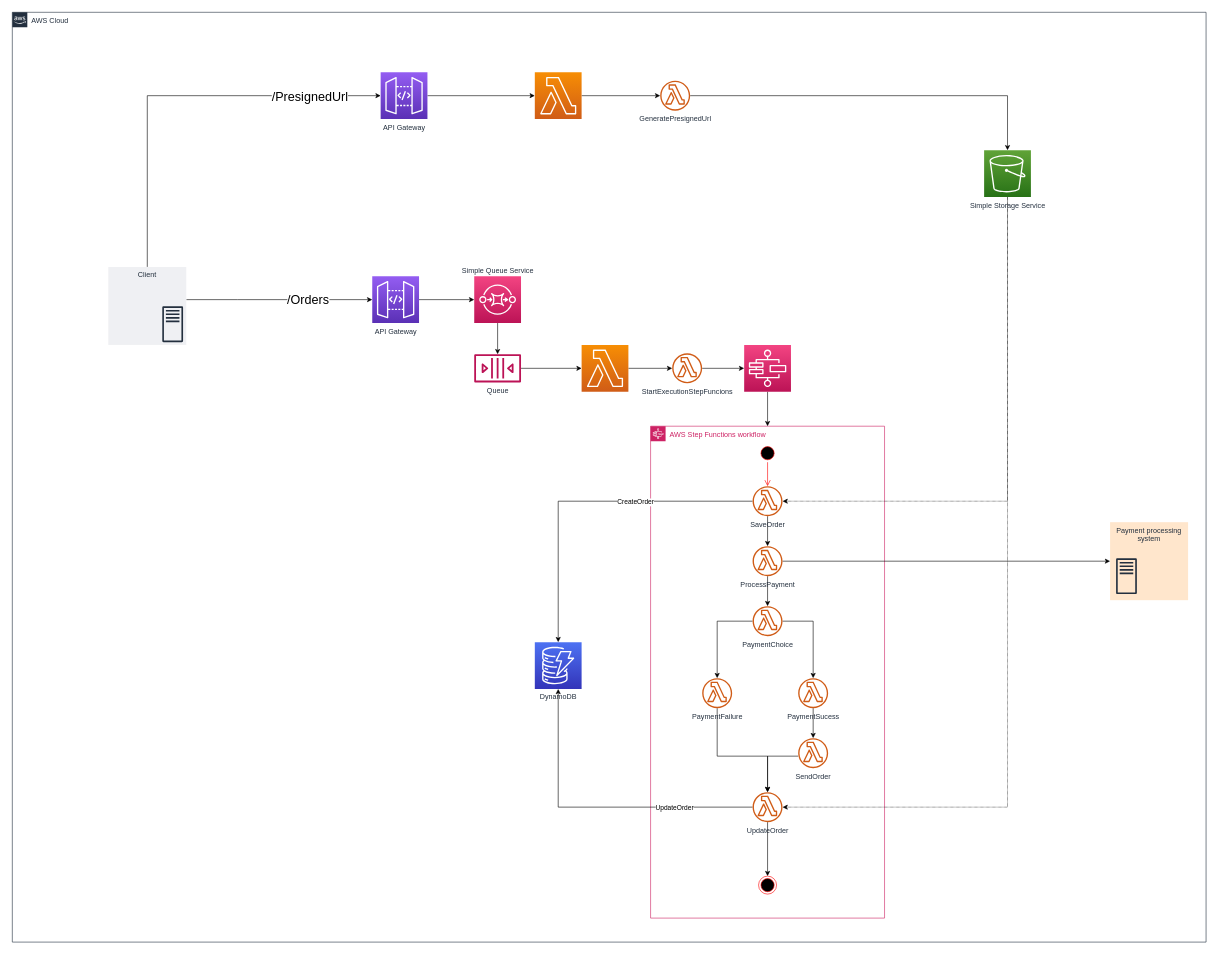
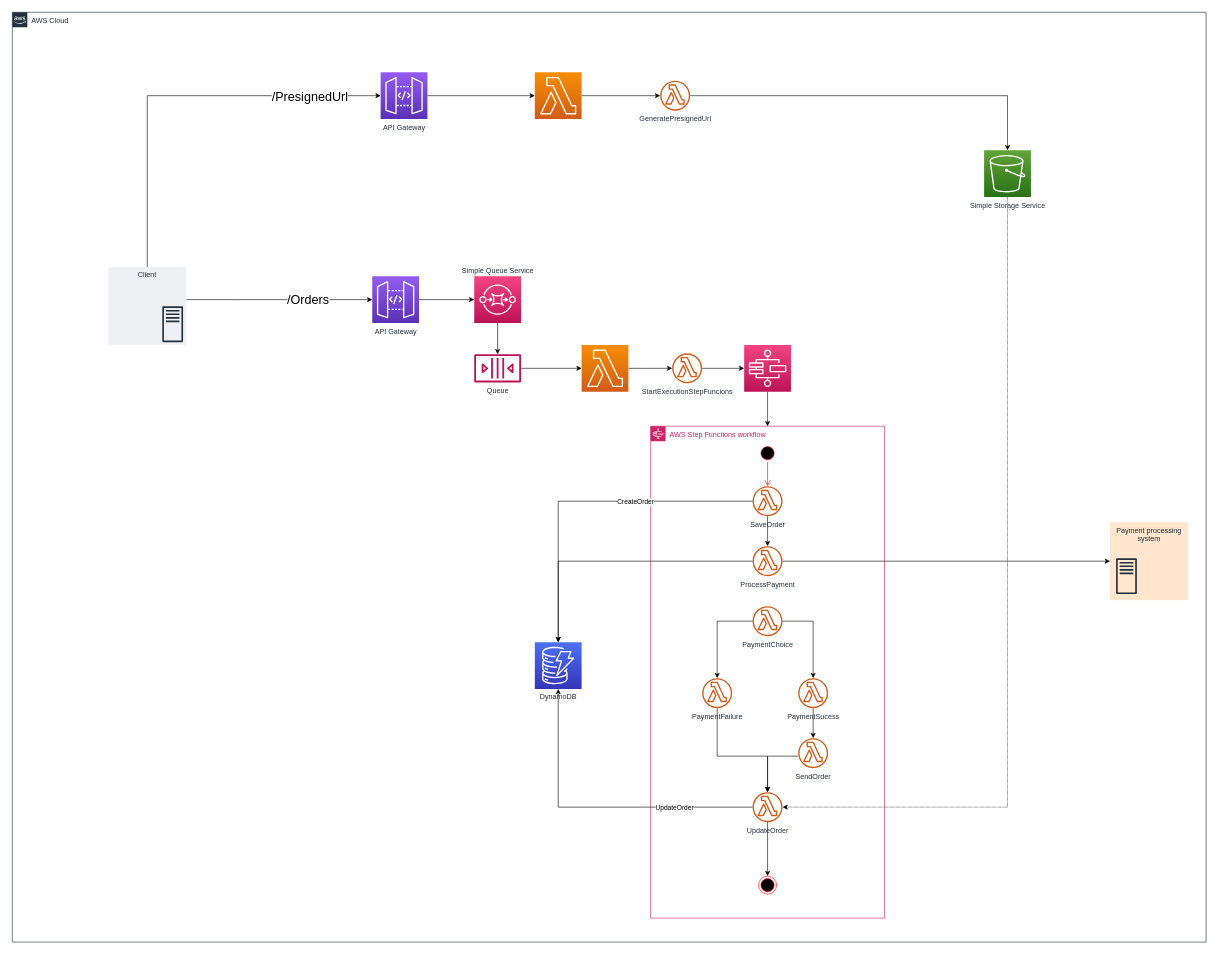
  <mxCell id="0" />
  <mxCell id="1" parent="0" />
  <mxCell id="2" value="AWS Cloud" style="points=[[0,0],[0.25,0],[0.5,0],[0.75,0],[1,0],[1,0.25],[1,0.5],[1,0.75],[1,1],[0.75,1],[0.5,1],[0.25,1],[0,1],[0,0.75],[0,0.5],[0,0.25]];outlineConnect=0;gradientColor=none;html=1;whiteSpace=wrap;fontSize=12;fontStyle=0;shape=mxgraph.aws4.group;grIcon=mxgraph.aws4.group_aws_cloud_alt;strokeColor=#232F3E;fillColor=none;verticalAlign=top;align=left;spacingLeft=30;fontColor=#232F3E;dashed=0;" parent="1" vertex="1"><mxGeometry x="20" y="20" width="1990" height="1550" as="geometry" /></mxCell>
  <mxCell id="3" style="edgeStyle=orthogonalEdgeStyle;rounded=0;orthogonalLoop=1;jettySize=auto;html=1;" parent="1" source="8" target="12" edge="1"><mxGeometry relative="1" as="geometry"><Array as="points"><mxPoint x="395" y="499" /></Array></mxGeometry></mxCell>
  <mxCell id="4" value="&lt;font style=&quot;font-size: 21px&quot;&gt;/Orders&lt;br&gt;&lt;/font&gt;" style="edgeLabel;html=1;align=center;verticalAlign=middle;resizable=0;points=[];" parent="3" vertex="1" connectable="0"><mxGeometry x="0.3" y="2" relative="1" as="geometry"><mxPoint as="offset" /></mxGeometry></mxCell>
  <mxCell id="5" style="edgeStyle=orthogonalEdgeStyle;rounded=0;orthogonalLoop=1;jettySize=auto;html=1;" edge="1" parent="1" source="8" target="53"><mxGeometry relative="1" as="geometry"><Array as="points"><mxPoint x="245" y="159" /></Array></mxGeometry></mxCell>
  <mxCell id="6" value="/" style="edgeLabel;html=1;align=center;verticalAlign=middle;resizable=0;points=[];" vertex="1" connectable="0" parent="5"><mxGeometry x="0.633" relative="1" as="geometry"><mxPoint as="offset" /></mxGeometry></mxCell>
  <mxCell id="7" value="&lt;font style=&quot;font-size: 21px&quot;&gt;/PresignedUrl&lt;/font&gt;" style="edgeLabel;html=1;align=center;verticalAlign=middle;resizable=0;points=[];" vertex="1" connectable="0" parent="5"><mxGeometry x="0.645" relative="1" as="geometry"><mxPoint x="1" as="offset" /></mxGeometry></mxCell>
  <mxCell id="8" value="Client" style="fillColor=#EFF0F3;strokeColor=none;dashed=0;verticalAlign=top;fontStyle=0;fontColor=#232F3D;" parent="1" vertex="1"><mxGeometry x="180" y="444.5" width="130" height="130" as="geometry" /></mxCell>
  <mxCell id="9" value="" style="outlineConnect=0;fontColor=#232F3E;gradientColor=none;fillColor=#232F3E;strokeColor=none;dashed=0;verticalLabelPosition=bottom;verticalAlign=top;align=center;html=1;fontSize=12;fontStyle=0;aspect=fixed;pointerEvents=1;shape=mxgraph.aws4.traditional_server;" parent="1" vertex="1"><mxGeometry x="270" y="510" width="34.62" height="60" as="geometry" /></mxCell>
  <mxCell id="10" value="AWS Step Functions workflow" style="points=[[0,0],[0.25,0],[0.5,0],[0.75,0],[1,0],[1,0.25],[1,0.5],[1,0.75],[1,1],[0.75,1],[0.5,1],[0.25,1],[0,1],[0,0.75],[0,0.5],[0,0.25]];outlineConnect=0;gradientColor=none;html=1;whiteSpace=wrap;fontSize=12;fontStyle=0;shape=mxgraph.aws4.group;grIcon=mxgraph.aws4.group_aws_step_functions_workflow;strokeColor=#CD2264;fillColor=none;verticalAlign=top;align=left;spacingLeft=30;fontColor=#CD2264;dashed=0;" parent="1" vertex="1"><mxGeometry x="1084" y="710" width="390" height="820" as="geometry" /></mxCell>
  <mxCell id="11" style="edgeStyle=orthogonalEdgeStyle;rounded=0;orthogonalLoop=1;jettySize=auto;html=1;" parent="1" source="12" target="14" edge="1"><mxGeometry relative="1" as="geometry" /></mxCell>
  <mxCell id="12" value="API Gateway" style="outlineConnect=0;fontColor=#232F3E;gradientColor=#945DF2;gradientDirection=north;fillColor=#5A30B5;strokeColor=#ffffff;dashed=0;verticalLabelPosition=bottom;verticalAlign=top;align=center;html=1;fontSize=12;fontStyle=0;aspect=fixed;shape=mxgraph.aws4.resourceIcon;resIcon=mxgraph.aws4.api_gateway;" parent="1" vertex="1"><mxGeometry x="620" y="460" width="78" height="78" as="geometry" /></mxCell>
  <mxCell id="13" style="edgeStyle=orthogonalEdgeStyle;rounded=0;orthogonalLoop=1;jettySize=auto;html=1;" parent="1" source="14" target="16" edge="1"><mxGeometry relative="1" as="geometry" /></mxCell>
  <mxCell id="14" value="Simple Queue Service" style="outlineConnect=0;fontColor=#232F3E;gradientColor=#F34482;gradientDirection=north;fillColor=#BC1356;strokeColor=#ffffff;dashed=0;verticalLabelPosition=top;verticalAlign=bottom;align=center;html=1;fontSize=12;fontStyle=0;aspect=fixed;shape=mxgraph.aws4.resourceIcon;resIcon=mxgraph.aws4.sqs;labelPosition=center;" parent="1" vertex="1"><mxGeometry x="790" y="460" width="78" height="78" as="geometry" /></mxCell>
  <mxCell id="15" style="edgeStyle=orthogonalEdgeStyle;rounded=0;orthogonalLoop=1;jettySize=auto;html=1;" parent="1" source="16" target="18" edge="1"><mxGeometry relative="1" as="geometry" /></mxCell>
  <mxCell id="16" value="Queue" style="outlineConnect=0;fontColor=#232F3E;gradientColor=none;fillColor=#BC1356;strokeColor=none;dashed=0;verticalLabelPosition=bottom;verticalAlign=top;align=center;html=1;fontSize=12;fontStyle=0;aspect=fixed;pointerEvents=1;shape=mxgraph.aws4.queue;" parent="1" vertex="1"><mxGeometry x="790" y="590" width="78" height="47" as="geometry" /></mxCell>
  <mxCell id="17" style="edgeStyle=orthogonalEdgeStyle;rounded=0;orthogonalLoop=1;jettySize=auto;html=1;" parent="1" source="18" target="22" edge="1"><mxGeometry relative="1" as="geometry" /></mxCell>
  <mxCell id="18" value="" style="outlineConnect=0;fontColor=#232F3E;gradientColor=#F78E04;gradientDirection=north;fillColor=#D05C17;strokeColor=#ffffff;dashed=0;verticalLabelPosition=bottom;verticalAlign=top;align=center;html=1;fontSize=12;fontStyle=0;aspect=fixed;shape=mxgraph.aws4.resourceIcon;resIcon=mxgraph.aws4.lambda;" parent="1" vertex="1"><mxGeometry x="969" y="574.5" width="78" height="78" as="geometry" /></mxCell>
  <mxCell id="19" style="edgeStyle=orthogonalEdgeStyle;rounded=0;orthogonalLoop=1;jettySize=auto;html=1;entryX=0.5;entryY=0;entryDx=0;entryDy=0;" parent="1" source="20" target="10" edge="1"><mxGeometry relative="1" as="geometry" /></mxCell>
  <mxCell id="20" value="" style="outlineConnect=0;fontColor=#232F3E;gradientColor=#F34482;gradientDirection=north;fillColor=#BC1356;strokeColor=#ffffff;dashed=0;verticalLabelPosition=bottom;verticalAlign=top;align=center;html=1;fontSize=12;fontStyle=0;aspect=fixed;shape=mxgraph.aws4.resourceIcon;resIcon=mxgraph.aws4.step_functions;" parent="1" vertex="1"><mxGeometry x="1240" y="574.5" width="78" height="78" as="geometry" /></mxCell>
  <mxCell id="21" style="edgeStyle=orthogonalEdgeStyle;rounded=0;orthogonalLoop=1;jettySize=auto;html=1;" parent="1" source="22" target="20" edge="1"><mxGeometry relative="1" as="geometry" /></mxCell>
  <mxCell id="22" value="StartExecutionStepFuncions" style="outlineConnect=0;fontColor=#232F3E;gradientColor=none;fillColor=#D05C17;strokeColor=none;dashed=0;verticalLabelPosition=bottom;verticalAlign=top;align=center;html=1;fontSize=12;fontStyle=0;aspect=fixed;pointerEvents=1;shape=mxgraph.aws4.lambda_function;" parent="1" vertex="1"><mxGeometry x="1120" y="588.5" width="50" height="50" as="geometry" /></mxCell>
  <mxCell id="23" style="edgeStyle=orthogonalEdgeStyle;rounded=0;orthogonalLoop=1;jettySize=auto;html=1;" parent="1" source="26" target="29" edge="1"><mxGeometry relative="1" as="geometry" /></mxCell>
  <mxCell id="24" value="CreateOrder" style="edgeLabel;html=1;align=center;verticalAlign=middle;resizable=0;points=[];" parent="23" vertex="1" connectable="0"><mxGeometry x="-0.3" y="1" relative="1" as="geometry"><mxPoint as="offset" /></mxGeometry></mxCell>
  <mxCell id="25" style="edgeStyle=orthogonalEdgeStyle;rounded=0;orthogonalLoop=1;jettySize=auto;html=1;" parent="1" source="26" target="32" edge="1"><mxGeometry relative="1" as="geometry" /></mxCell>
  <mxCell id="26" value="SaveOrder" style="outlineConnect=0;fontColor=#232F3E;gradientColor=none;fillColor=#D05C17;strokeColor=none;dashed=0;verticalLabelPosition=bottom;verticalAlign=top;align=center;html=1;fontSize=12;fontStyle=0;aspect=fixed;pointerEvents=1;shape=mxgraph.aws4.lambda_function;" parent="1" vertex="1"><mxGeometry x="1254" y="810" width="50" height="50" as="geometry" /></mxCell>
  <mxCell id="27" value="" style="ellipse;html=1;shape=startState;fillColor=#000000;strokeColor=#ff0000;" parent="1" vertex="1"><mxGeometry x="1264" y="740" width="30" height="30" as="geometry" /></mxCell>
  <mxCell id="28" value="" style="edgeStyle=orthogonalEdgeStyle;html=1;verticalAlign=bottom;endArrow=open;endSize=8;strokeColor=#ff0000;" parent="1" source="27" target="26" edge="1"><mxGeometry relative="1" as="geometry"><mxPoint x="1279" y="810" as="targetPoint" /></mxGeometry></mxCell>
  <mxCell id="29" value="DynamoDB" style="outlineConnect=0;fontColor=#232F3E;gradientColor=#4D72F3;gradientDirection=north;fillColor=#3334B9;strokeColor=#ffffff;dashed=0;verticalLabelPosition=bottom;verticalAlign=top;align=center;html=1;fontSize=12;fontStyle=0;aspect=fixed;shape=mxgraph.aws4.resourceIcon;resIcon=mxgraph.aws4.dynamodb;" parent="1" vertex="1"><mxGeometry x="891" y="1070" width="78" height="78" as="geometry" /></mxCell>
  <mxCell id="30" style="edgeStyle=orthogonalEdgeStyle;rounded=0;orthogonalLoop=1;jettySize=auto;html=1;entryX=0;entryY=0.5;entryDx=0;entryDy=0;" parent="1" source="32" target="33" edge="1"><mxGeometry relative="1" as="geometry" /></mxCell>
- <mxCell id="31" style="edgeStyle=orthogonalEdgeStyle;rounded=0;orthogonalLoop=1;jettySize=auto;html=1;" parent="1" source="32" target="37" edge="1"><mxGeometry relative="1" as="geometry" /></mxCell>
+ <mxCell id="31" style="edgeStyle=orthogonalEdgeStyle;rounded=0;orthogonalLoop=1;jettySize=auto;html=1;" parent="1" source="32" target="29" edge="1"><mxGeometry relative="1" as="geometry" /></mxCell>
  <mxCell id="32" value="ProcessPayment" style="outlineConnect=0;fontColor=#232F3E;gradientColor=none;fillColor=#D05C17;strokeColor=none;dashed=0;verticalLabelPosition=bottom;verticalAlign=top;align=center;html=1;fontSize=12;fontStyle=0;aspect=fixed;pointerEvents=1;shape=mxgraph.aws4.lambda_function;" parent="1" vertex="1"><mxGeometry x="1254" y="910" width="50" height="50" as="geometry" /></mxCell>
  <mxCell id="33" value="Payment processing &#10;system" style="fillColor=#ffe6cc;strokeColor=none;dashed=0;verticalAlign=top;fontStyle=0;fontColor=#232F3D;" parent="1" vertex="1"><mxGeometry x="1850" y="870" width="130" height="130" as="geometry" /></mxCell>
  <mxCell id="34" value="" style="outlineConnect=0;fontColor=#232F3E;gradientColor=none;fillColor=#232F3E;strokeColor=none;dashed=0;verticalLabelPosition=bottom;verticalAlign=top;align=center;html=1;fontSize=12;fontStyle=0;aspect=fixed;pointerEvents=1;shape=mxgraph.aws4.traditional_server;" parent="1" vertex="1"><mxGeometry x="1860" y="930" width="34.62" height="60" as="geometry" /></mxCell>
  <mxCell id="35" style="edgeStyle=orthogonalEdgeStyle;rounded=0;orthogonalLoop=1;jettySize=auto;html=1;" parent="1" source="37" target="39" edge="1"><mxGeometry relative="1" as="geometry" /></mxCell>
  <mxCell id="36" style="edgeStyle=orthogonalEdgeStyle;rounded=0;orthogonalLoop=1;jettySize=auto;html=1;" parent="1" source="37" target="41" edge="1"><mxGeometry relative="1" as="geometry" /></mxCell>
  <mxCell id="37" value="PaymentChoice" style="outlineConnect=0;fontColor=#232F3E;gradientColor=none;fillColor=#D05C17;strokeColor=none;dashed=0;verticalLabelPosition=bottom;verticalAlign=top;align=center;html=1;fontSize=12;fontStyle=0;aspect=fixed;pointerEvents=1;shape=mxgraph.aws4.lambda_function;" parent="1" vertex="1"><mxGeometry x="1254" y="1010" width="50" height="50" as="geometry" /></mxCell>
  <mxCell id="38" style="edgeStyle=orthogonalEdgeStyle;rounded=0;orthogonalLoop=1;jettySize=auto;html=1;" parent="1" source="39" target="47" edge="1"><mxGeometry relative="1" as="geometry"><Array as="points"><mxPoint x="1195" y="1260" /><mxPoint x="1279" y="1260" /></Array></mxGeometry></mxCell>
  <mxCell id="39" value="PaymentFailure" style="outlineConnect=0;fontColor=#232F3E;gradientColor=none;fillColor=#D05C17;strokeColor=none;dashed=0;verticalLabelPosition=bottom;verticalAlign=top;align=center;html=1;fontSize=12;fontStyle=0;aspect=fixed;pointerEvents=1;shape=mxgraph.aws4.lambda_function;" parent="1" vertex="1"><mxGeometry x="1170" y="1130" width="50" height="50" as="geometry" /></mxCell>
  <mxCell id="40" style="edgeStyle=orthogonalEdgeStyle;rounded=0;orthogonalLoop=1;jettySize=auto;html=1;" parent="1" source="41" target="43" edge="1"><mxGeometry relative="1" as="geometry" /></mxCell>
  <mxCell id="41" value="PaymentSucess" style="outlineConnect=0;fontColor=#232F3E;gradientColor=none;fillColor=#D05C17;strokeColor=none;dashed=0;verticalLabelPosition=bottom;verticalAlign=top;align=center;html=1;fontSize=12;fontStyle=0;aspect=fixed;pointerEvents=1;shape=mxgraph.aws4.lambda_function;" parent="1" vertex="1"><mxGeometry x="1330" y="1130" width="50" height="50" as="geometry" /></mxCell>
  <mxCell id="42" style="edgeStyle=orthogonalEdgeStyle;rounded=0;orthogonalLoop=1;jettySize=auto;html=1;" parent="1" source="43" target="47" edge="1"><mxGeometry relative="1" as="geometry"><Array as="points"><mxPoint x="1279" y="1260" /></Array></mxGeometry></mxCell>
  <mxCell id="43" value="SendOrder" style="outlineConnect=0;fontColor=#232F3E;gradientColor=none;fillColor=#D05C17;strokeColor=none;dashed=0;verticalLabelPosition=bottom;verticalAlign=top;align=center;html=1;fontSize=12;fontStyle=0;aspect=fixed;pointerEvents=1;shape=mxgraph.aws4.lambda_function;" parent="1" vertex="1"><mxGeometry x="1330" y="1230" width="50" height="50" as="geometry" /></mxCell>
  <mxCell id="44" style="edgeStyle=orthogonalEdgeStyle;rounded=0;orthogonalLoop=1;jettySize=auto;html=1;" parent="1" source="47" target="29" edge="1"><mxGeometry relative="1" as="geometry" /></mxCell>
  <mxCell id="45" value="UpdateOrder" style="edgeLabel;html=1;align=center;verticalAlign=middle;resizable=0;points=[];" parent="44" vertex="1" connectable="0"><mxGeometry x="-0.497" y="1" relative="1" as="geometry"><mxPoint as="offset" /></mxGeometry></mxCell>
  <mxCell id="46" style="edgeStyle=orthogonalEdgeStyle;rounded=0;orthogonalLoop=1;jettySize=auto;html=1;" parent="1" source="47" target="48" edge="1"><mxGeometry relative="1" as="geometry" /></mxCell>
  <mxCell id="47" value="UpdateOrder" style="outlineConnect=0;fontColor=#232F3E;gradientColor=none;fillColor=#D05C17;strokeColor=none;dashed=0;verticalLabelPosition=bottom;verticalAlign=top;align=center;html=1;fontSize=12;fontStyle=0;aspect=fixed;pointerEvents=1;shape=mxgraph.aws4.lambda_function;" parent="1" vertex="1"><mxGeometry x="1254" y="1320" width="50" height="50" as="geometry" /></mxCell>
  <mxCell id="48" value="" style="ellipse;html=1;shape=endState;fillColor=#000000;strokeColor=#ff0000;" parent="1" vertex="1"><mxGeometry x="1264" y="1460" width="30" height="30" as="geometry" /></mxCell>
- <mxCell id="49" style="edgeStyle=orthogonalEdgeStyle;rounded=0;orthogonalLoop=1;jettySize=auto;html=1;dashed=1;dashPattern=1 1;" edge="1" parent="1" source="51" target="26"><mxGeometry relative="1" as="geometry"><Array as="points"><mxPoint x="1679" y="835" /></Array></mxGeometry></mxCell>
  <mxCell id="50" style="edgeStyle=orthogonalEdgeStyle;rounded=0;orthogonalLoop=1;jettySize=auto;html=1;dashed=1;dashPattern=1 1;" edge="1" parent="1" source="51" target="47"><mxGeometry relative="1" as="geometry"><Array as="points"><mxPoint x="1679" y="1345" /></Array></mxGeometry></mxCell>
  <mxCell id="51" value="Simple Storage Service" style="outlineConnect=0;fontColor=#232F3E;gradientColor=#60A337;gradientDirection=north;fillColor=#277116;strokeColor=#ffffff;dashed=0;verticalLabelPosition=bottom;verticalAlign=top;align=center;html=1;fontSize=12;fontStyle=0;aspect=fixed;shape=mxgraph.aws4.resourceIcon;resIcon=mxgraph.aws4.s3;" vertex="1" parent="1"><mxGeometry x="1640" y="250" width="78" height="78" as="geometry" /></mxCell>
  <mxCell id="52" style="edgeStyle=orthogonalEdgeStyle;rounded=0;orthogonalLoop=1;jettySize=auto;html=1;" edge="1" parent="1" source="53" target="55"><mxGeometry relative="1" as="geometry" /></mxCell>
  <mxCell id="53" value="API Gateway" style="outlineConnect=0;fontColor=#232F3E;gradientColor=#945DF2;gradientDirection=north;fillColor=#5A30B5;strokeColor=#ffffff;dashed=0;verticalLabelPosition=bottom;verticalAlign=top;align=center;html=1;fontSize=12;fontStyle=0;aspect=fixed;shape=mxgraph.aws4.resourceIcon;resIcon=mxgraph.aws4.api_gateway;" vertex="1" parent="1"><mxGeometry x="634" y="120" width="78" height="78" as="geometry" /></mxCell>
  <mxCell id="54" style="edgeStyle=orthogonalEdgeStyle;rounded=0;orthogonalLoop=1;jettySize=auto;html=1;" edge="1" parent="1" source="55" target="57"><mxGeometry relative="1" as="geometry" /></mxCell>
  <mxCell id="55" value="" style="outlineConnect=0;fontColor=#232F3E;gradientColor=#F78E04;gradientDirection=north;fillColor=#D05C17;strokeColor=#ffffff;dashed=0;verticalLabelPosition=bottom;verticalAlign=top;align=center;html=1;fontSize=12;fontStyle=0;aspect=fixed;shape=mxgraph.aws4.resourceIcon;resIcon=mxgraph.aws4.lambda;" vertex="1" parent="1"><mxGeometry x="891" y="120" width="78" height="78" as="geometry" /></mxCell>
  <mxCell id="56" style="edgeStyle=orthogonalEdgeStyle;rounded=0;orthogonalLoop=1;jettySize=auto;html=1;" edge="1" parent="1" source="57" target="51"><mxGeometry relative="1" as="geometry" /></mxCell>
  <mxCell id="57" value="GeneratePresignedUrl" style="outlineConnect=0;fontColor=#232F3E;gradientColor=none;fillColor=#D05C17;strokeColor=none;dashed=0;verticalLabelPosition=bottom;verticalAlign=top;align=center;html=1;fontSize=12;fontStyle=0;aspect=fixed;pointerEvents=1;shape=mxgraph.aws4.lambda_function;" vertex="1" parent="1"><mxGeometry x="1100" y="134" width="50" height="50" as="geometry" /></mxCell>
